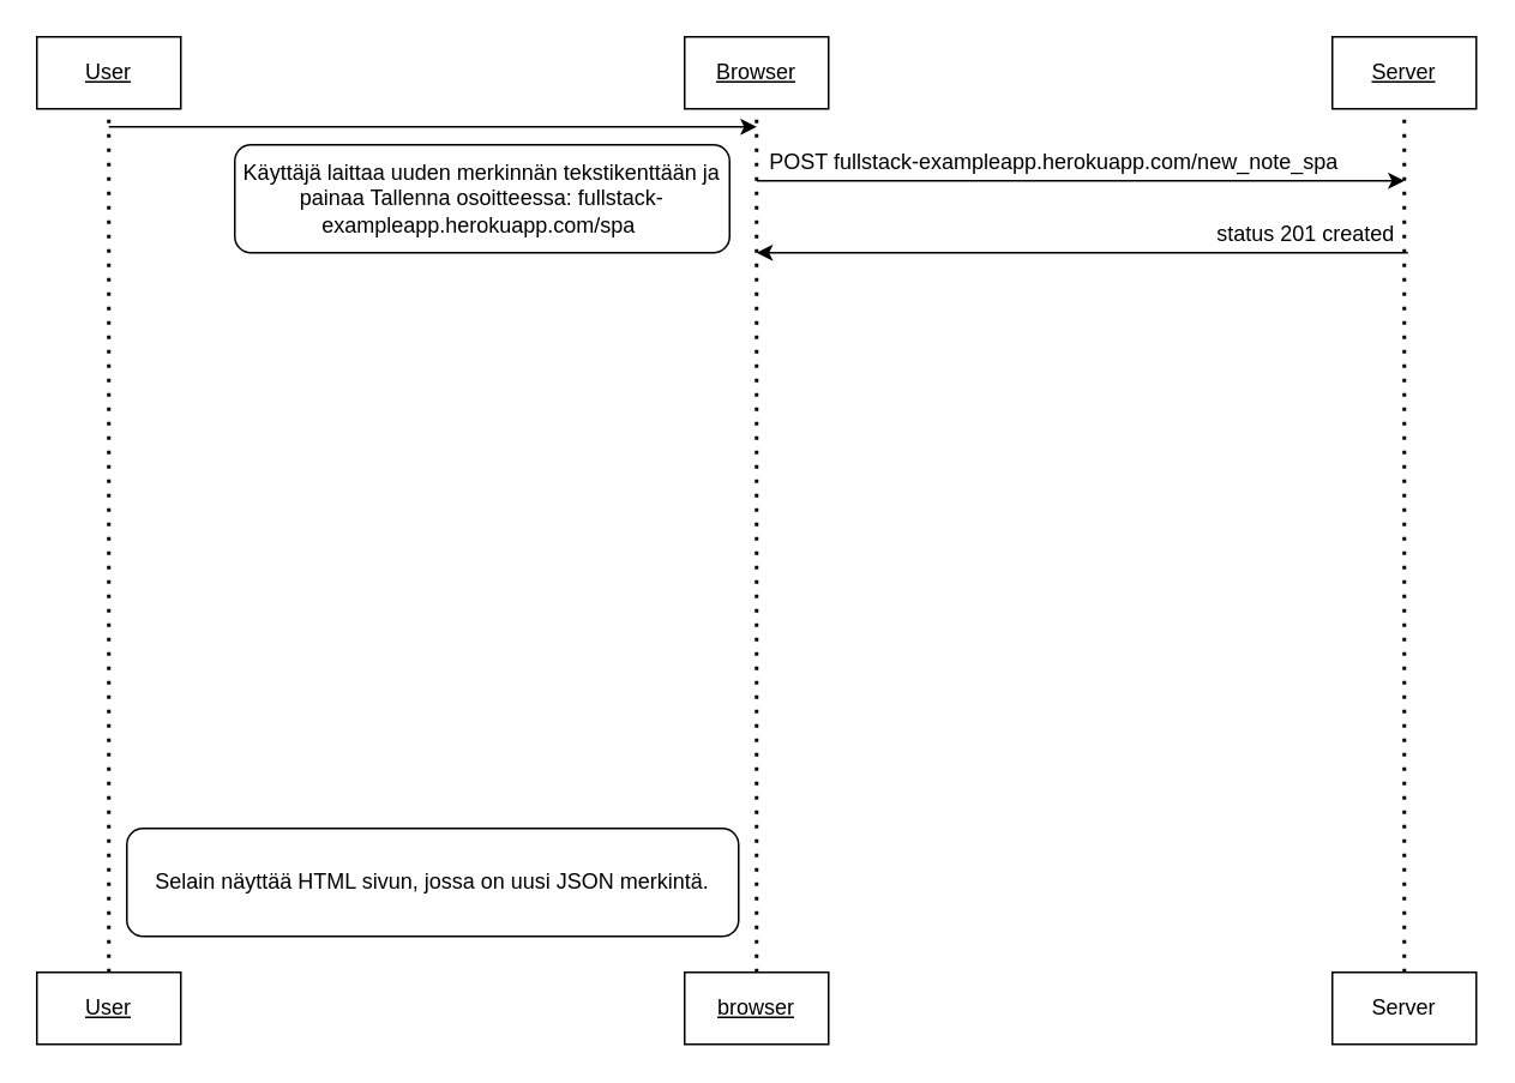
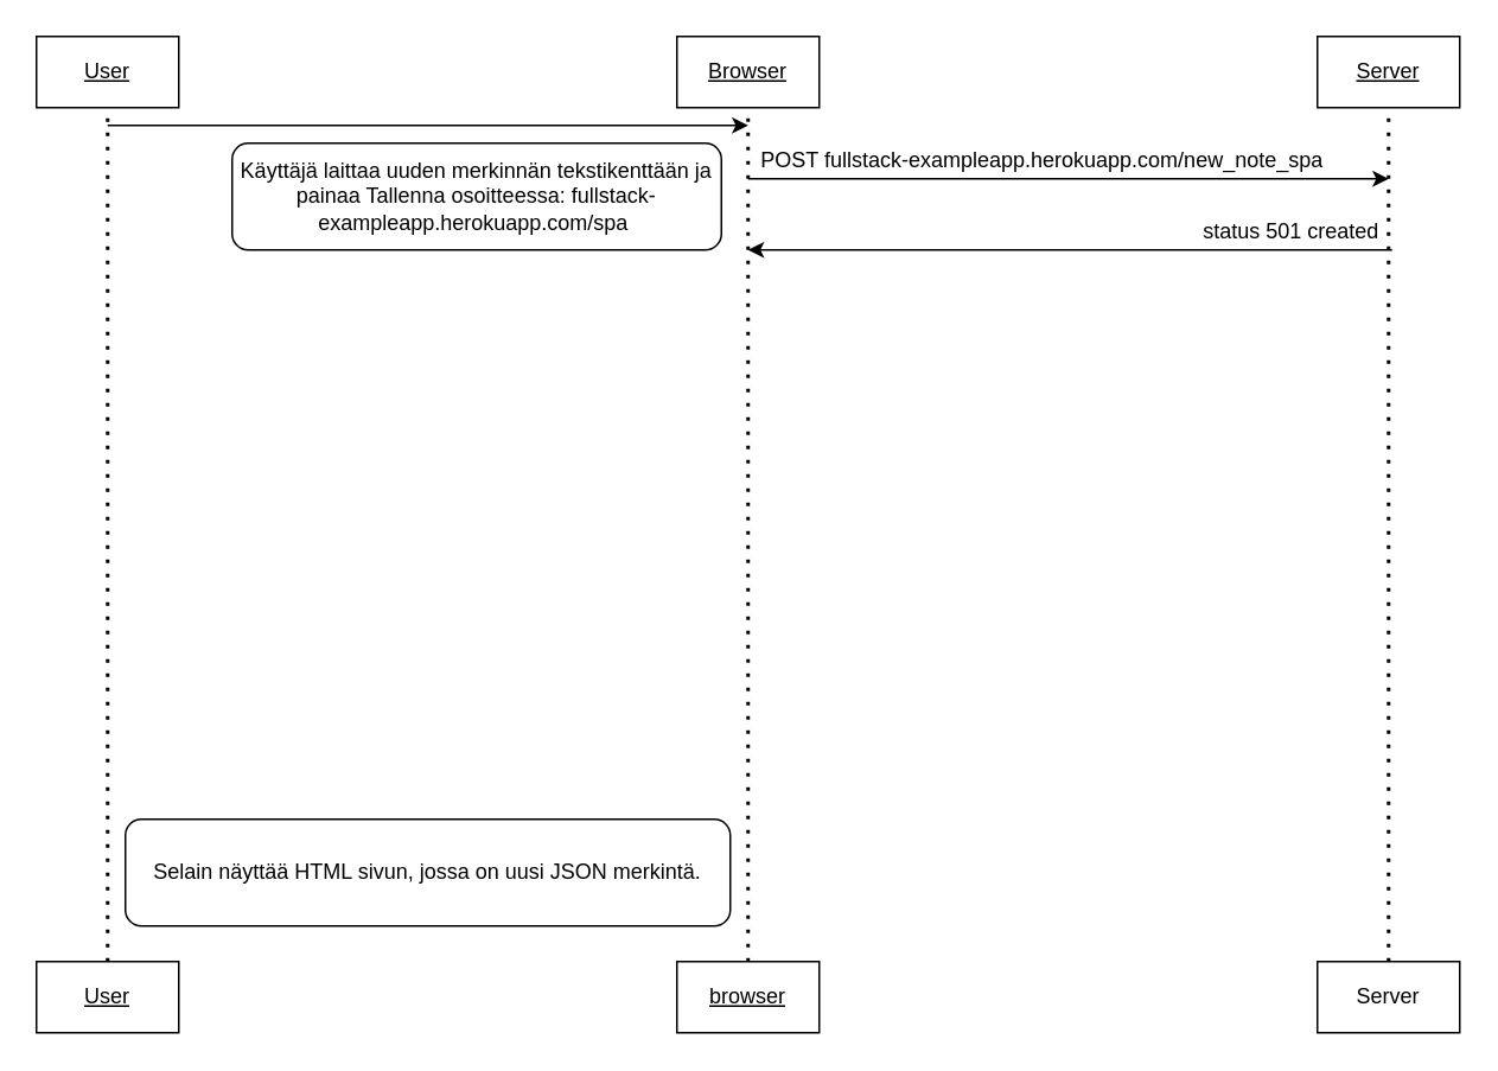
  <mxCell id="0" />
  <mxCell id="1" parent="0" />
  <mxCell id="2" value="&lt;u&gt;User&lt;/u&gt;" style="rounded=0;whiteSpace=wrap;html=1;" parent="1" vertex="1"><mxGeometry x="20" width="80" height="40" as="geometry" y="20" /></mxCell>
  <mxCell id="3" value="&lt;u&gt;User&lt;/u&gt;" style="rounded=0;whiteSpace=wrap;html=1;" parent="1" vertex="1"><mxGeometry x="20" y="540" width="80" height="40" as="geometry" /></mxCell>
  <mxCell id="4" value="&lt;u&gt;Server&lt;/u&gt;" style="rounded=0;whiteSpace=wrap;html=1;" parent="1" vertex="1"><mxGeometry x="740" width="80" height="40" as="geometry" y="20" /></mxCell>
  <mxCell id="5" value="&lt;u&gt;Browser&lt;/u&gt;" style="rounded=0;whiteSpace=wrap;html=1;" parent="1" vertex="1"><mxGeometry x="380" width="80" height="40" as="geometry" y="20" /></mxCell>
  <mxCell id="6" value="&lt;u&gt;browser&lt;/u&gt;" style="rounded=0;whiteSpace=wrap;html=1;" parent="1" vertex="1"><mxGeometry x="380" y="540" width="80" height="40" as="geometry" /></mxCell>
  <mxCell id="7" value="Server" style="rounded=0;whiteSpace=wrap;html=1;" parent="1" vertex="1"><mxGeometry x="740" y="540" width="80" height="40" as="geometry" /></mxCell>
  <mxCell id="8" value="" style="endArrow=none;dashed=1;html=1;dashPattern=1 3;strokeWidth=2;entryX=0.5;entryY=1;entryDx=0;entryDy=0;exitX=0.5;exitY=0;exitDx=0;exitDy=0;" parent="1" source="6" target="5" edge="1"><mxGeometry width="50" height="50" relative="1" as="geometry"><mxPoint x="380" y="340" as="sourcePoint" /><mxPoint x="430" y="290" as="targetPoint" /></mxGeometry></mxCell>
  <mxCell id="9" value="" style="endArrow=none;dashed=1;html=1;dashPattern=1 3;strokeWidth=2;exitX=0.5;exitY=0;exitDx=0;exitDy=0;entryX=0.5;entryY=1;entryDx=0;entryDy=0;" parent="1" source="3" target="2" edge="1"><mxGeometry width="50" height="50" relative="1" as="geometry"><mxPoint x="380" y="340" as="sourcePoint" /><mxPoint x="430" y="290" as="targetPoint" /></mxGeometry></mxCell>
  <mxCell id="10" value="" style="endArrow=none;dashed=1;html=1;dashPattern=1 3;strokeWidth=2;entryX=0.5;entryY=1;entryDx=0;entryDy=0;exitX=0.5;exitY=0;exitDx=0;exitDy=0;" parent="1" source="7" target="4" edge="1"><mxGeometry width="50" height="50" relative="1" as="geometry"><mxPoint x="780" y="498" as="sourcePoint" /><mxPoint x="430" y="290" as="targetPoint" /></mxGeometry></mxCell>
  <mxCell id="11" value="" style="endArrow=classic;html=1;" parent="1" edge="1"><mxGeometry width="50" height="50" relative="1" as="geometry"><mxPoint x="60" y="70" as="sourcePoint" /><mxPoint x="420" y="70" as="targetPoint" /></mxGeometry></mxCell>
  <mxCell id="12" value="Käyttäjä laittaa uuden merkinnän tekstikenttään ja painaa Tallenna osoitteessa: fullstack-exampleapp.herokuapp.com/spa&amp;nbsp;" style="rounded=1;whiteSpace=wrap;html=1;" parent="1" vertex="1"><mxGeometry x="130" y="80" width="275" height="60" as="geometry" /></mxCell>
  <mxCell id="13" value="" style="endArrow=classic;html=1;" parent="1" edge="1"><mxGeometry width="50" height="50" relative="1" as="geometry"><mxPoint x="420" y="100" as="sourcePoint" /><mxPoint x="780" y="100" as="targetPoint" /></mxGeometry></mxCell>
  <mxCell id="14" value="" style="endArrow=classic;html=1;" parent="1" edge="1"><mxGeometry width="50" height="50" relative="1" as="geometry"><mxPoint x="782" y="140" as="sourcePoint" /><mxPoint x="420" y="140" as="targetPoint" /></mxGeometry></mxCell>
  <mxCell id="15" value="POST fullstack-exampleapp.herokuapp.com/new_note_spa" style="text;html=1;align=center;verticalAlign=middle;resizable=0;points=[];autosize=1;" parent="1" vertex="1"><mxGeometry x="420" y="80" width="330" height="20" as="geometry" /></mxCell>
- <mxCell id="16" value="status 201 created" style="text;html=1;align=center;verticalAlign=middle;resizable=0;points=[];autosize=1;" parent="1" vertex="1"><mxGeometry x="670" y="120" width="110" height="20" as="geometry" /></mxCell>
+ <mxCell id="16" value="status 501 created" style="text;html=1;align=center;verticalAlign=middle;resizable=0;points=[];autosize=1;" parent="1" vertex="1"><mxGeometry x="670" y="120" width="110" height="20" as="geometry" /></mxCell>
  <mxCell id="17" value="Selain näyttää HTML sivun, jossa on uusi JSON merkintä." style="rounded=1;whiteSpace=wrap;html=1;" parent="1" vertex="1"><mxGeometry x="70" y="460" width="340" height="60" as="geometry" /></mxCell>
